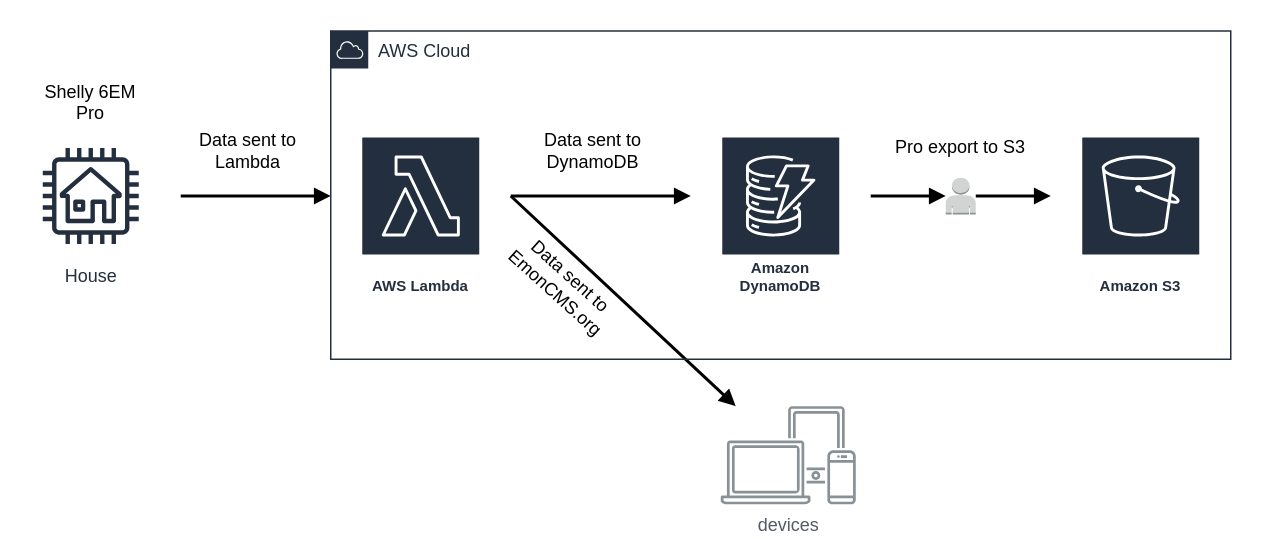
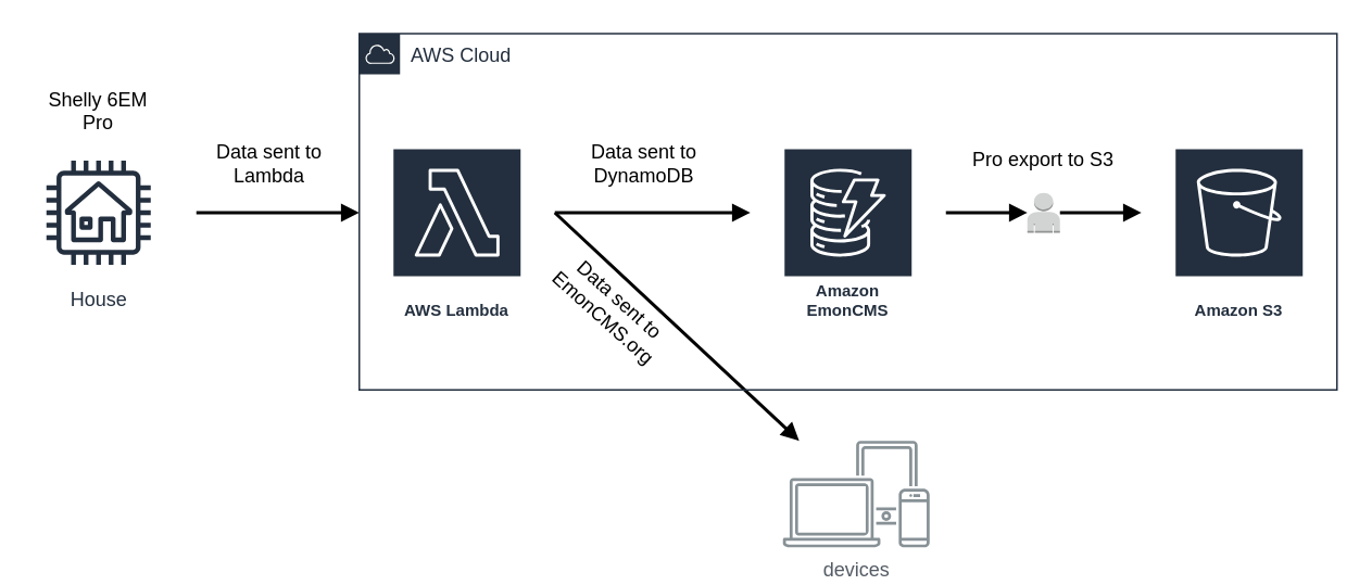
  <mxCell id="0" />
  <mxCell id="1" parent="0" />
  <mxCell id="2" style="endArrow=block;endFill=1;strokeWidth=2;" edge="1" parent="1" source="4"><mxGeometry relative="1" as="geometry"><mxPoint x="485" y="305.5" as="sourcePoint" /><mxPoint x="700" y="130" as="targetPoint" /></mxGeometry></mxCell>
  <mxCell id="3" value="" style="endArrow=block;endFill=1;strokeWidth=2;" edge="1" parent="1" target="4"><mxGeometry relative="1" as="geometry"><mxPoint x="580" y="130" as="sourcePoint" /><mxPoint x="600" y="305.5" as="targetPoint" /></mxGeometry></mxCell>
  <mxCell id="4" value="" style="outlineConnect=0;dashed=0;verticalLabelPosition=bottom;verticalAlign=top;align=center;html=1;shape=mxgraph.aws3.user;fillColor=#D2D3D3;gradientColor=none;" vertex="1" parent="1"><mxGeometry x="630" y="117.75" width="20" height="24.5" as="geometry" /></mxCell>
  <mxCell id="5" value="Shelly 6EM Pro&lt;div&gt;&lt;br&gt;&lt;/div&gt;" style="text;html=1;align=center;verticalAlign=middle;whiteSpace=wrap;rounded=0;labelBackgroundColor=#ffffff;" vertex="1" parent="1"><mxGeometry x="20" y="70" width="80" height="10" as="geometry" /></mxCell>
  <mxCell id="6" value="devices" style="sketch=0;outlineConnect=0;gradientColor=none;fontColor=#545B64;strokeColor=none;fillColor=#879196;dashed=0;verticalLabelPosition=bottom;verticalAlign=top;align=center;html=1;fontSize=12;fontStyle=0;aspect=fixed;shape=mxgraph.aws4.illustration_devices;pointerEvents=1" vertex="1" parent="1"><mxGeometry x="480" y="270" width="90" height="65.7" as="geometry" /></mxCell>
  <mxCell id="7" value="AWS Lambda" style="sketch=0;outlineConnect=0;fontColor=#232F3E;gradientColor=none;strokeColor=#ffffff;fillColor=#232F3E;dashed=0;verticalLabelPosition=middle;verticalAlign=bottom;align=center;html=1;whiteSpace=wrap;fontSize=10;fontStyle=1;spacing=3;shape=mxgraph.aws4.productIcon;prIcon=mxgraph.aws4.lambda;" vertex="1" parent="1"><mxGeometry x="240" y="90" width="80" height="110" as="geometry" /></mxCell>
- <mxCell id="8" value="Amazon DynamoDB" style="sketch=0;outlineConnect=0;fontColor=#232F3E;gradientColor=none;strokeColor=#ffffff;fillColor=#232F3E;dashed=0;verticalLabelPosition=middle;verticalAlign=bottom;align=center;html=1;whiteSpace=wrap;fontSize=10;fontStyle=1;spacing=3;shape=mxgraph.aws4.productIcon;prIcon=mxgraph.aws4.dynamodb;" vertex="1" parent="1"><mxGeometry x="480" y="90" width="80" height="110" as="geometry" /></mxCell>
+ <mxCell id="8" value="Amazon EmonCMS" style="sketch=0;outlineConnect=0;fontColor=#232F3E;gradientColor=none;strokeColor=#ffffff;fillColor=#232F3E;dashed=0;verticalLabelPosition=middle;verticalAlign=bottom;align=center;html=1;whiteSpace=wrap;fontSize=10;fontStyle=1;spacing=3;shape=mxgraph.aws4.productIcon;prIcon=mxgraph.aws4.dynamodb;" vertex="1" parent="1"><mxGeometry x="480" y="90" width="80" height="110" as="geometry" /></mxCell>
  <mxCell id="9" value="House" style="sketch=0;outlineConnect=0;fontColor=#232F3E;gradientColor=none;strokeColor=#232F3E;fillColor=#ffffff;dashed=0;verticalLabelPosition=bottom;verticalAlign=top;align=center;html=1;fontSize=12;fontStyle=0;aspect=fixed;shape=mxgraph.aws4.resourceIcon;resIcon=mxgraph.aws4.house;" vertex="1" parent="1"><mxGeometry x="20" y="90" width="80" height="80" as="geometry" /></mxCell>
  <mxCell id="10" style="endArrow=block;endFill=1;strokeWidth=2;" edge="1" parent="1"><mxGeometry relative="1" as="geometry"><mxPoint x="220" y="130" as="targetPoint" /><mxPoint x="120" y="130" as="sourcePoint" /></mxGeometry></mxCell>
  <mxCell id="11" value="Data sent to Lambda" style="text;html=1;align=center;verticalAlign=middle;whiteSpace=wrap;rounded=0;labelBackgroundColor=#ffffff;" vertex="1" parent="10"><mxGeometry x="0.5" y="-1.2" width="90" height="38.8" relative="1" as="geometry"><mxPoint x="-75" y="-51" as="offset" /></mxGeometry></mxCell>
  <mxCell id="12" style="endArrow=block;endFill=1;strokeWidth=2;" edge="1" parent="1"><mxGeometry relative="1" as="geometry"><mxPoint x="460" y="130" as="targetPoint" /><mxPoint x="340" y="130" as="sourcePoint" /></mxGeometry></mxCell>
  <mxCell id="13" value="Data sent to DynamoDB" style="text;html=1;align=center;verticalAlign=middle;whiteSpace=wrap;rounded=0;labelBackgroundColor=#ffffff;" vertex="1" parent="12"><mxGeometry x="0.5" y="-1.2" width="90" height="38.8" relative="1" as="geometry"><mxPoint x="-80" y="-51" as="offset" /></mxGeometry></mxCell>
  <mxCell id="14" value="Amazon S3" style="sketch=0;outlineConnect=0;fontColor=#232F3E;gradientColor=none;strokeColor=#ffffff;fillColor=#232F3E;dashed=0;verticalLabelPosition=middle;verticalAlign=bottom;align=center;html=1;whiteSpace=wrap;fontSize=10;fontStyle=1;spacing=3;shape=mxgraph.aws4.productIcon;prIcon=mxgraph.aws4.s3;" vertex="1" parent="1"><mxGeometry x="720" y="90" width="80" height="110" as="geometry" /></mxCell>
  <mxCell id="15" style="endArrow=block;endFill=1;strokeWidth=2;" edge="1" parent="1" target="6"><mxGeometry relative="1" as="geometry"><mxPoint x="480" y="260" as="targetPoint" /><mxPoint x="340" y="130" as="sourcePoint" /></mxGeometry></mxCell>
  <mxCell id="16" value="Pro export to S3" style="text;html=1;align=center;verticalAlign=middle;whiteSpace=wrap;rounded=0;labelBackgroundColor=#ffffff;" vertex="1" parent="1"><mxGeometry x="595" y="78.95" width="90" height="38.8" as="geometry" /></mxCell>
  <mxCell id="17" value="AWS Cloud" style="points=[[0,0],[0.25,0],[0.5,0],[0.75,0],[1,0],[1,0.25],[1,0.5],[1,0.75],[1,1],[0.75,1],[0.5,1],[0.25,1],[0,1],[0,0.75],[0,0.5],[0,0.25]];outlineConnect=0;gradientColor=none;html=1;whiteSpace=wrap;fontSize=12;fontStyle=0;container=1;pointerEvents=0;collapsible=0;recursiveResize=0;shape=mxgraph.aws4.group;grIcon=mxgraph.aws4.group_aws_cloud;strokeColor=#232F3E;fillColor=none;verticalAlign=top;align=left;spacingLeft=30;fontColor=#232F3E;dashed=0;" vertex="1" parent="1"><mxGeometry x="220" y="20" width="600" height="218.8" as="geometry" /></mxCell>
  <mxCell id="18" value="Data sent to EmonCMS.org" style="text;html=1;align=center;verticalAlign=middle;whiteSpace=wrap;rounded=0;labelBackgroundColor=#ffffff;rotation=42;" vertex="1" parent="17"><mxGeometry x="110" y="150" width="90" height="38.8" as="geometry" /></mxCell>
